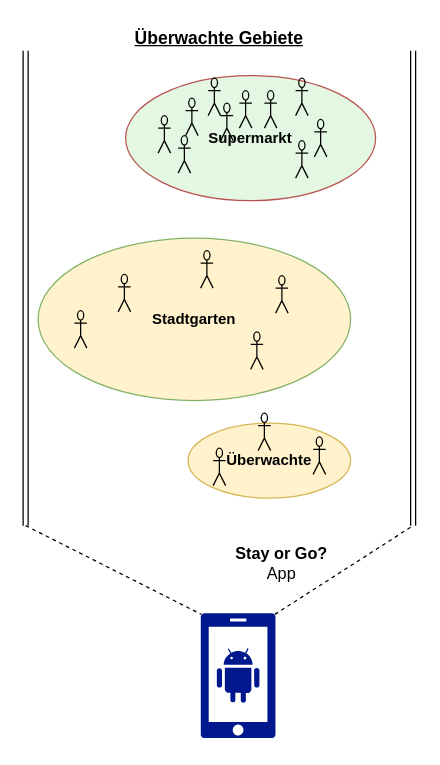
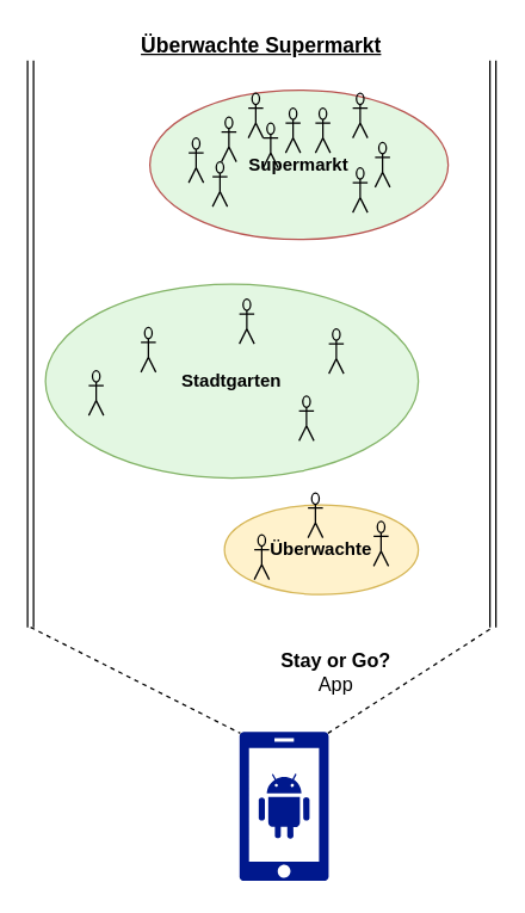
  <mxCell id="0" />
  <mxCell id="1" parent="0" />
  <mxCell id="2" value="" style="group" vertex="1" connectable="0" parent="1"><mxGeometry x="150" y="330" width="130" height="68" as="geometry" /></mxCell>
  <mxCell id="3" value="&lt;b&gt;Überwachte&lt;/b&gt;" style="ellipse;whiteSpace=wrap;html=1;strokeColor=#d6b656;fillColor=#fff2cc;" vertex="1" parent="2"><mxGeometry y="8" width="130" height="60" as="geometry" /></mxCell>
  <mxCell id="4" value="" style="shape=umlActor;verticalLabelPosition=bottom;labelBackgroundColor=#ffffff;verticalAlign=top;html=1;outlineConnect=0;strokeColor=#000000;fillColor=none;" vertex="1" parent="2"><mxGeometry x="20" y="28" width="10" height="30" as="geometry" /></mxCell>
  <mxCell id="5" value="" style="shape=umlActor;verticalLabelPosition=bottom;labelBackgroundColor=#ffffff;verticalAlign=top;html=1;outlineConnect=0;strokeColor=#000000;fillColor=none;" vertex="1" parent="2"><mxGeometry x="56" width="10" height="30" as="geometry" /></mxCell>
  <mxCell id="6" value="" style="shape=umlActor;verticalLabelPosition=bottom;labelBackgroundColor=#ffffff;verticalAlign=top;html=1;outlineConnect=0;strokeColor=#000000;fillColor=none;" vertex="1" parent="2"><mxGeometry x="100" y="19" width="10" height="30" as="geometry" /></mxCell>
  <mxCell id="7" value="" style="group" vertex="1" connectable="0" parent="1"><mxGeometry x="30" y="190" width="250" height="130" as="geometry" /></mxCell>
- <mxCell id="8" value="&lt;b&gt;Stadtgarten&lt;/b&gt;" style="ellipse;whiteSpace=wrap;html=1;strokeColor=#82b366;fillColor=#fff2cc;" vertex="1" parent="7"><mxGeometry width="250" height="130" as="geometry" /></mxCell>
+ <mxCell id="8" value="&lt;b&gt;Stadtgarten&lt;/b&gt;" style="ellipse;whiteSpace=wrap;html=1;strokeColor=#82b366;fillColor=#E3F7E2;" vertex="1" parent="7"><mxGeometry width="250" height="130" as="geometry" /></mxCell>
  <mxCell id="9" value="" style="shape=umlActor;verticalLabelPosition=bottom;labelBackgroundColor=#ffffff;verticalAlign=top;html=1;outlineConnect=0;strokeColor=#000000;fillColor=none;" vertex="1" parent="7"><mxGeometry x="64" y="29" width="10" height="30" as="geometry" /></mxCell>
  <mxCell id="10" value="" style="shape=umlActor;verticalLabelPosition=bottom;labelBackgroundColor=#ffffff;verticalAlign=top;html=1;outlineConnect=0;strokeColor=#000000;fillColor=none;" vertex="1" parent="7"><mxGeometry x="190" y="30" width="10" height="30" as="geometry" /></mxCell>
  <mxCell id="11" value="" style="shape=umlActor;verticalLabelPosition=bottom;labelBackgroundColor=#ffffff;verticalAlign=top;html=1;outlineConnect=0;strokeColor=#000000;fillColor=none;" vertex="1" parent="7"><mxGeometry x="29" y="58" width="10" height="30" as="geometry" /></mxCell>
  <mxCell id="12" value="" style="shape=umlActor;verticalLabelPosition=bottom;labelBackgroundColor=#ffffff;verticalAlign=top;html=1;outlineConnect=0;strokeColor=#000000;fillColor=none;" vertex="1" parent="7"><mxGeometry x="170" y="75" width="10" height="30" as="geometry" /></mxCell>
  <mxCell id="13" value="" style="shape=umlActor;verticalLabelPosition=bottom;labelBackgroundColor=#ffffff;verticalAlign=top;html=1;outlineConnect=0;strokeColor=#000000;fillColor=none;" vertex="1" parent="7"><mxGeometry x="130" y="10" width="10" height="30" as="geometry" /></mxCell>
  <mxCell id="14" value="" style="group" vertex="1" connectable="0" parent="1"><mxGeometry x="100" y="60" width="200" height="100" as="geometry" /></mxCell>
  <mxCell id="15" value="&lt;b&gt;Supermarkt&lt;/b&gt;" style="ellipse;whiteSpace=wrap;html=1;strokeColor=#b85450;fillColor=#e3f7e2;" vertex="1" parent="14"><mxGeometry width="200" height="100" as="geometry" /></mxCell>
  <mxCell id="16" value="" style="shape=umlActor;verticalLabelPosition=bottom;labelBackgroundColor=#ffffff;verticalAlign=top;html=1;outlineConnect=0;strokeColor=#000000;fillColor=none;" vertex="1" parent="14"><mxGeometry x="26" y="32" width="10" height="30" as="geometry" /></mxCell>
  <mxCell id="17" value="" style="shape=umlActor;verticalLabelPosition=bottom;labelBackgroundColor=#ffffff;verticalAlign=top;html=1;outlineConnect=0;strokeColor=#000000;fillColor=none;" vertex="1" parent="14"><mxGeometry x="42" y="48" width="10" height="30" as="geometry" /></mxCell>
  <mxCell id="18" value="" style="shape=umlActor;verticalLabelPosition=bottom;labelBackgroundColor=#ffffff;verticalAlign=top;html=1;outlineConnect=0;strokeColor=#000000;fillColor=none;" vertex="1" parent="14"><mxGeometry x="66" y="2" width="10" height="30" as="geometry" /></mxCell>
  <mxCell id="19" value="" style="shape=umlActor;verticalLabelPosition=bottom;labelBackgroundColor=#ffffff;verticalAlign=top;html=1;outlineConnect=0;strokeColor=#000000;fillColor=none;" vertex="1" parent="14"><mxGeometry x="48" y="18" width="10" height="30" as="geometry" /></mxCell>
  <mxCell id="20" value="" style="shape=umlActor;verticalLabelPosition=bottom;labelBackgroundColor=#ffffff;verticalAlign=top;html=1;outlineConnect=0;strokeColor=#000000;fillColor=none;" vertex="1" parent="14"><mxGeometry x="91" y="12" width="10" height="30" as="geometry" /></mxCell>
  <mxCell id="21" value="" style="shape=umlActor;verticalLabelPosition=bottom;labelBackgroundColor=#ffffff;verticalAlign=top;html=1;outlineConnect=0;strokeColor=#000000;fillColor=none;" vertex="1" parent="14"><mxGeometry x="151" y="35" width="10" height="30" as="geometry" /></mxCell>
  <mxCell id="22" value="" style="shape=umlActor;verticalLabelPosition=bottom;labelBackgroundColor=#ffffff;verticalAlign=top;html=1;outlineConnect=0;strokeColor=#000000;fillColor=none;" vertex="1" parent="14"><mxGeometry x="136" y="2" width="10" height="30" as="geometry" /></mxCell>
  <mxCell id="23" value="" style="shape=umlActor;verticalLabelPosition=bottom;labelBackgroundColor=#ffffff;verticalAlign=top;html=1;outlineConnect=0;strokeColor=#000000;fillColor=none;" vertex="1" parent="14"><mxGeometry x="136" y="52" width="10" height="30" as="geometry" /></mxCell>
  <mxCell id="24" value="" style="shape=umlActor;verticalLabelPosition=bottom;labelBackgroundColor=#ffffff;verticalAlign=top;html=1;outlineConnect=0;strokeColor=#000000;fillColor=none;" vertex="1" parent="14"><mxGeometry x="76" y="22" width="10" height="30" as="geometry" /></mxCell>
  <mxCell id="25" value="" style="shape=umlActor;verticalLabelPosition=bottom;labelBackgroundColor=#ffffff;verticalAlign=top;html=1;outlineConnect=0;strokeColor=#000000;fillColor=none;" vertex="1" parent="14"><mxGeometry x="111" y="12" width="10" height="30" as="geometry" /></mxCell>
  <mxCell id="26" value="" style="shape=link;html=1;" edge="1" parent="1"><mxGeometry width="50" height="50" relative="1" as="geometry"><mxPoint x="20" y="420" as="sourcePoint" /><mxPoint x="20" y="40" as="targetPoint" /></mxGeometry></mxCell>
  <mxCell id="27" value="" style="shape=link;html=1;" edge="1" parent="1"><mxGeometry width="50" height="50" relative="1" as="geometry"><mxPoint x="330" y="420" as="sourcePoint" /><mxPoint x="330" y="40" as="targetPoint" /></mxGeometry></mxCell>
- <mxCell id="28" value="&lt;b&gt;&lt;u&gt;&lt;font style=&quot;font-size: 14px&quot;&gt;Überwachte Gebiete&lt;/font&gt;&lt;/u&gt;&lt;/b&gt;" style="text;html=1;strokeColor=none;fillColor=none;align=center;verticalAlign=middle;whiteSpace=wrap;rounded=0;" vertex="1" parent="1"><mxGeometry x="20" y="20" width="310" height="20" as="geometry" /></mxCell>
+ <mxCell id="28" value="&lt;b&gt;&lt;u&gt;&lt;font style=&quot;font-size: 14px&quot;&gt;Überwachte Supermarkt&lt;/font&gt;&lt;/u&gt;&lt;/b&gt;" style="text;html=1;strokeColor=none;fillColor=none;align=center;verticalAlign=middle;whiteSpace=wrap;rounded=0;" vertex="1" parent="1"><mxGeometry x="20" y="20" width="310" height="20" as="geometry" /></mxCell>
  <mxCell id="29" value="" style="endArrow=none;dashed=1;html=1;entryX=0.01;entryY=0.01;entryDx=0;entryDy=0;entryPerimeter=0;" edge="1" parent="1" target="31"><mxGeometry width="50" height="50" relative="1" as="geometry"><mxPoint x="20" y="420" as="sourcePoint" /><mxPoint x="180" y="280" as="targetPoint" /></mxGeometry></mxCell>
  <mxCell id="30" value="" style="endArrow=none;dashed=1;html=1;exitX=0.99;exitY=0.01;exitDx=0;exitDy=0;exitPerimeter=0;" edge="1" parent="1" source="31"><mxGeometry width="50" height="50" relative="1" as="geometry"><mxPoint x="130" y="330" as="sourcePoint" /><mxPoint x="330" y="420" as="targetPoint" /></mxGeometry></mxCell>
  <mxCell id="31" value="" style="aspect=fixed;pointerEvents=1;shadow=0;dashed=0;html=1;strokeColor=none;labelPosition=center;verticalLabelPosition=bottom;verticalAlign=top;align=center;fillColor=#00188D;shape=mxgraph.mscae.enterprise.android_phone" vertex="1" parent="1"><mxGeometry x="160" y="490" width="60" height="100" as="geometry" /></mxCell>
  <mxCell id="32" value="&lt;font style=&quot;font-size: 13px&quot;&gt;&lt;b&gt;Stay or Go? &lt;/b&gt;App&lt;/font&gt;" style="text;html=1;strokeColor=none;fillColor=none;align=center;verticalAlign=middle;whiteSpace=wrap;rounded=0;" vertex="1" parent="1"><mxGeometry x="185" y="440" width="80" height="20" as="geometry" /></mxCell>
